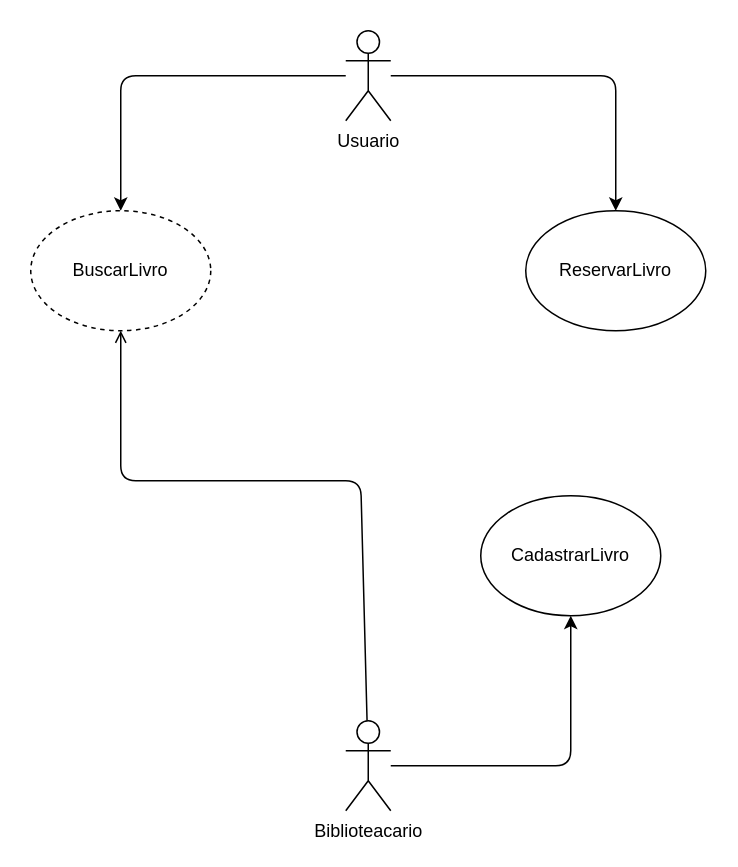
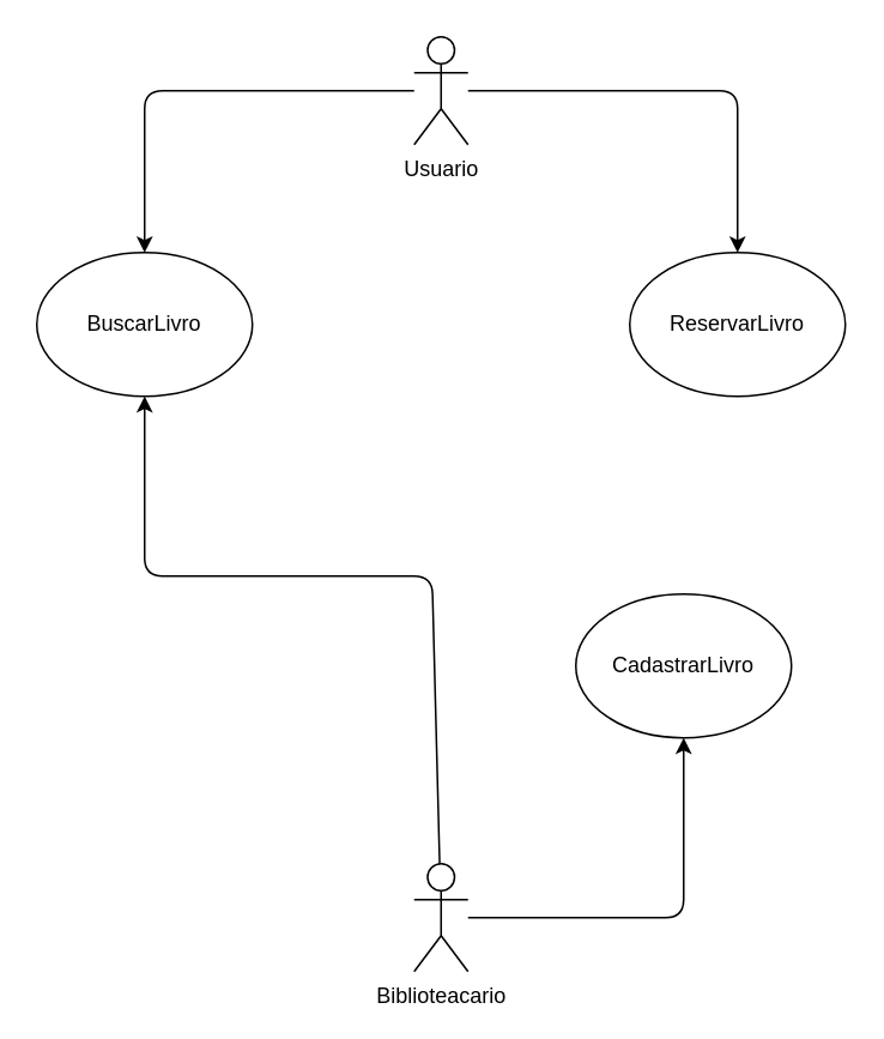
  <mxCell id="0" />
  <mxCell id="1" parent="0" />
  <mxCell id="2" style="edgeStyle=none;html=1;entryX=0.5;entryY=1;entryDx=0;entryDy=0;" edge="1" parent="1" source="4" target="8"><mxGeometry relative="1" as="geometry"><Array as="points"><mxPoint x="380" y="510" /></Array></mxGeometry></mxCell>
- <mxCell id="3" style="edgeStyle=none;html=1;entryX=0.5;entryY=1;entryDx=0;entryDy=0;endArrow=open;" edge="1" parent="1" source="4" target="9"><mxGeometry relative="1" as="geometry"><Array as="points"><mxPoint x="240" y="320" /><mxPoint x="80" y="320" /></Array></mxGeometry></mxCell>
+ <mxCell id="3" style="edgeStyle=none;html=1;entryX=0.5;entryY=1;entryDx=0;entryDy=0;" edge="1" parent="1" source="4" target="9"><mxGeometry relative="1" as="geometry"><Array as="points"><mxPoint x="240" y="320" /><mxPoint x="80" y="320" /></Array></mxGeometry></mxCell>
  <mxCell id="4" value="Biblioteacario&lt;div&gt;&lt;br&gt;&lt;/div&gt;" style="shape=umlActor;verticalLabelPosition=bottom;verticalAlign=top;html=1;outlineConnect=0;" vertex="1" parent="1"><mxGeometry x="230" y="480" width="30" height="60" as="geometry" /></mxCell>
  <mxCell id="5" style="edgeStyle=none;html=1;entryX=0.5;entryY=0;entryDx=0;entryDy=0;" edge="1" parent="1" source="7" target="9"><mxGeometry relative="1" as="geometry"><Array as="points"><mxPoint x="80" y="50" /></Array></mxGeometry></mxCell>
  <mxCell id="6" style="edgeStyle=none;html=1;entryX=0.5;entryY=0;entryDx=0;entryDy=0;" edge="1" parent="1" source="7" target="10"><mxGeometry relative="1" as="geometry"><Array as="points"><mxPoint x="410" y="50" /></Array></mxGeometry></mxCell>
  <mxCell id="7" value="Usuario&lt;div&gt;&lt;br&gt;&lt;/div&gt;" style="shape=umlActor;verticalLabelPosition=bottom;verticalAlign=top;html=1;outlineConnect=0;" vertex="1" parent="1"><mxGeometry x="230" y="20" width="30" height="60" as="geometry" /></mxCell>
  <mxCell id="8" value="CadastrarLivro" style="ellipse;whiteSpace=wrap;html=1;" vertex="1" parent="1"><mxGeometry x="320" y="330" width="120" height="80" as="geometry" /></mxCell>
- <mxCell id="9" value="BuscarLivro" style="ellipse;whiteSpace=wrap;html=1;dashed=1;" vertex="1" parent="1"><mxGeometry x="20" y="140" width="120" height="80" as="geometry" /></mxCell>
+ <mxCell id="9" value="BuscarLivro" style="ellipse;whiteSpace=wrap;html=1;" vertex="1" parent="1"><mxGeometry x="20" y="140" width="120" height="80" as="geometry" /></mxCell>
  <mxCell id="10" value="ReservarLivro" style="ellipse;whiteSpace=wrap;html=1;" vertex="1" parent="1"><mxGeometry x="350" y="140" width="120" height="80" as="geometry" /></mxCell>
